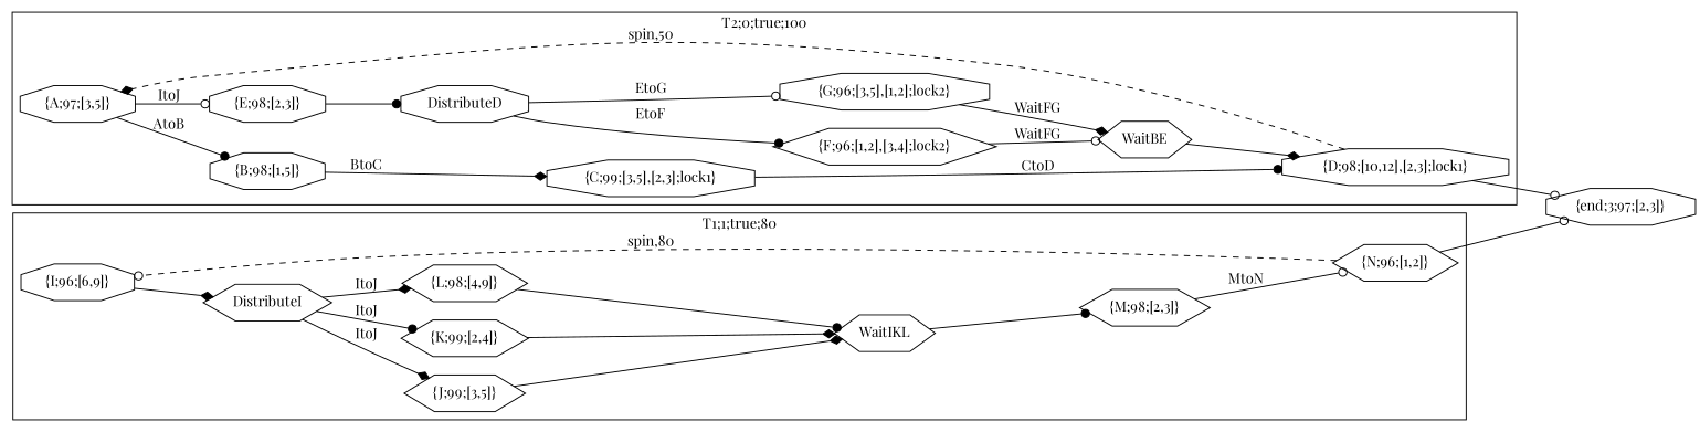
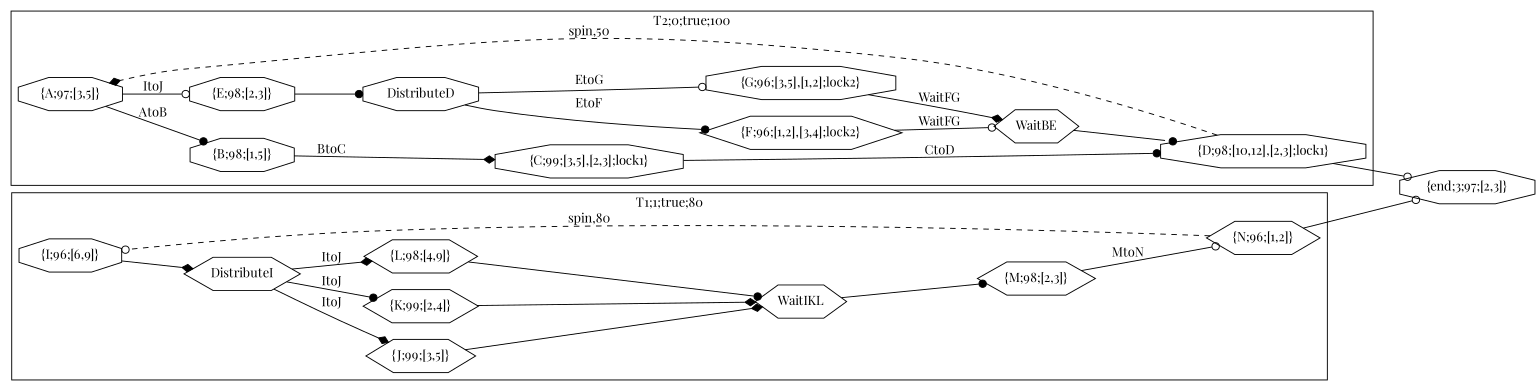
  digraph {
    fontname="Playfair Display"
    rankdir=LR
    node [fontname="Playfair Display" shape=octagon]
    edge [arrowhead=diamond fontname="Playfair Display"]
    n1 [label="{A;97;[3,5]}"]
    n2 [label="{B;98;[1,5]}"]
    n3 [label="{E;98;[2,3]}"]
    n4 [label="{C;99;[3,5],[2,3];lock1}"]
    n5 [label=DistributeD]
    n6 [label="{D;98;[10,12],[2,3];lock1}"]
    n7 [label="{F;96;[1,2],[3,4];lock2}" shape=hexagon]
    n8 [label="{G;96;[3,5],[1,2];lock2}"]
    n9 [label=WaitBE shape=hexagon]
    n10 [label="{I;96;[6,9]}"]
    n11 [label=DistributeI shape=hexagon]
    n12 [label="{J;99;[3,5]}" shape=hexagon]
    n13 [label="{K;99;[2,4]}" shape=hexagon]
    n14 [label="{L;98;[4,9]}" shape=hexagon]
    n15 [label=WaitIKL shape=hexagon]
    n16 [label="{M;98;[2,3]}" shape=hexagon]
    n17 [label="{N;96;[1,2]}" shape=hexagon]
    n18 [label="{end;3;97;[2,3]}"]
    subgraph cluster_1 {
      label="T2;0;true;100"
      n1
      n2
      n3
      n4
      n5
      n6
      n7
      n8
      n9
    }
    subgraph cluster_2 {
      label="T1;1;true;80"
      n10
      n11
      n12
      n13
      n14
      n15
      n16
      n17
    }
    n1 -> n2 [arrowhead=dot label=AtoB]
    n1 -> n3 [arrowhead=odot label=ItoJ]
    n2 -> n4 [label=BtoC]
    n3 -> n5 [arrowhead=dot]
    n4 -> n6 [arrowhead=dot label=CtoD]
    n5 -> n7 [arrowhead=dot label=EtoF]
    n5 -> n8 [arrowhead=odot label=EtoG]
    n6 -> n1 [label="spin,50" style=dashed]
    n6 -> n18 [arrowhead=odot]
    n7 -> n9 [arrowhead=odot label=WaitFG]
    n8 -> n9 [label=WaitFG]
-   n9 -> n6
+   n9 -> n6 [arrowhead=dot]
    n10 -> n11
    n11 -> n12 [label=ItoJ]
    n11 -> n13 [arrowhead=dot label=ItoJ]
    n11 -> n14 [label=ItoJ]
    n12 -> n15
    n13 -> n15
    n14 -> n15 [arrowhead=dot]
    n15 -> n16 [arrowhead=dot]
    n16 -> n17 [arrowhead=odot label=MtoN]
    n17 -> n10 [arrowhead=odot label="spin,80" style=dashed]
    n17 -> n18 [arrowhead=odot]
  }
